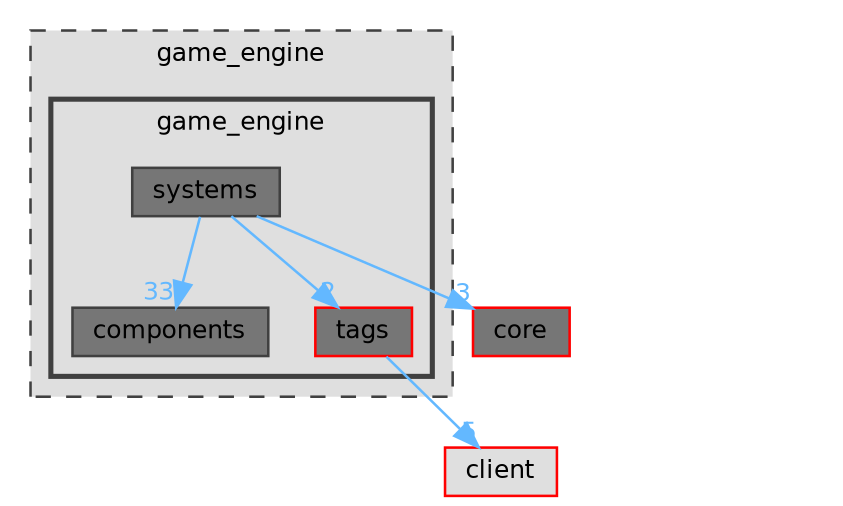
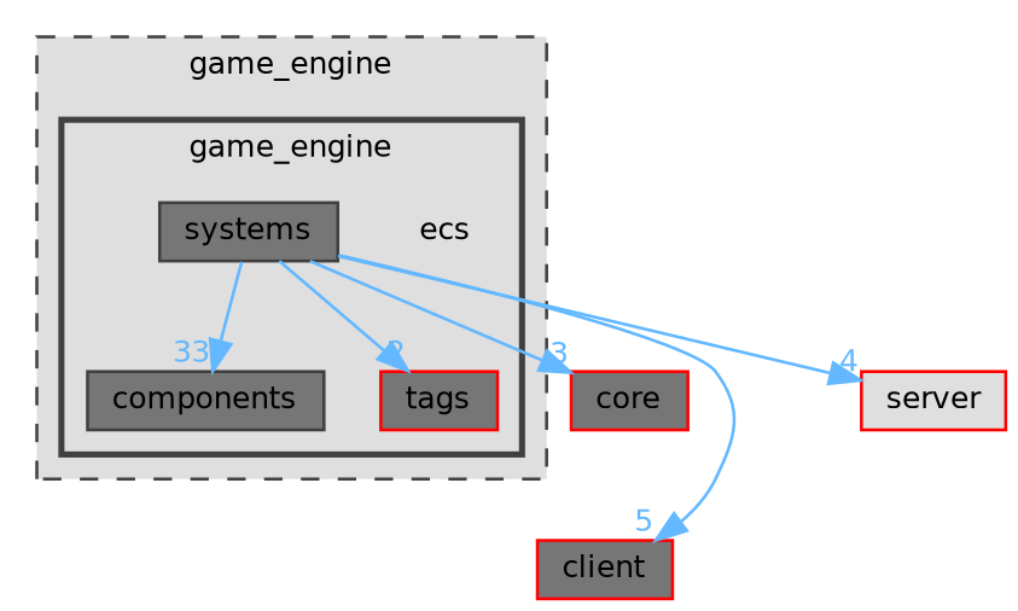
  digraph {
    compound=true
    node [fontname=Helvetica fontsize=10 shape=box color=red fillcolor="#767676" style=filled]
    edge [color=steelblue1 fontcolor=steelblue1 fontname=Helvetica fontsize=10 labeldistance=1.5 labelfontname=Helvetica labelfontsize=10]
+   n1 [height=0.2 label=ecs shape=plaintext width=0.4 color="" fillcolor="" style=""]
    n2 [color=grey25 height=0.2 label=components width=0.4]
    n3 [color=grey25 height=0.2 label=systems width=0.4]
    n4 [height=0.2 label=tags width=0.4]
    n5 [height=0.2 label=core width=0.4]
-   n6 [fillcolor="#dfdfdf" height=0.2 label=client width=0.4]
+   n6 [height=0.2 label=client width=0.4]
+   n7 [fillcolor="#dfdfdf" height=0.2 label=server width=0.4]
    subgraph cluster_1 {
      bgcolor="#dfdfdf"
      fontname=Helvetica
      fontsize=10
      label=game_engine
      pencolor=grey25
      style="filled,dashed"
      subgraph cluster_2 {
        bgcolor="#dfdfdf"
        fontname=Helvetica
        fontsize=10
        label=game_engine
        pencolor=grey25
        style="filled,bold"
+       n1
        n2
        n3
        n4
      }
    }
    n3 -> n2 [headlabel=33]
    n3 -> n4 [headlabel=2]
    n3 -> n5 [headlabel=3]
-   n4 -> n6 [headlabel=5]
+   n3 -> n6 [headlabel=5]
+   n3 -> n7 [headlabel=4]
  }
